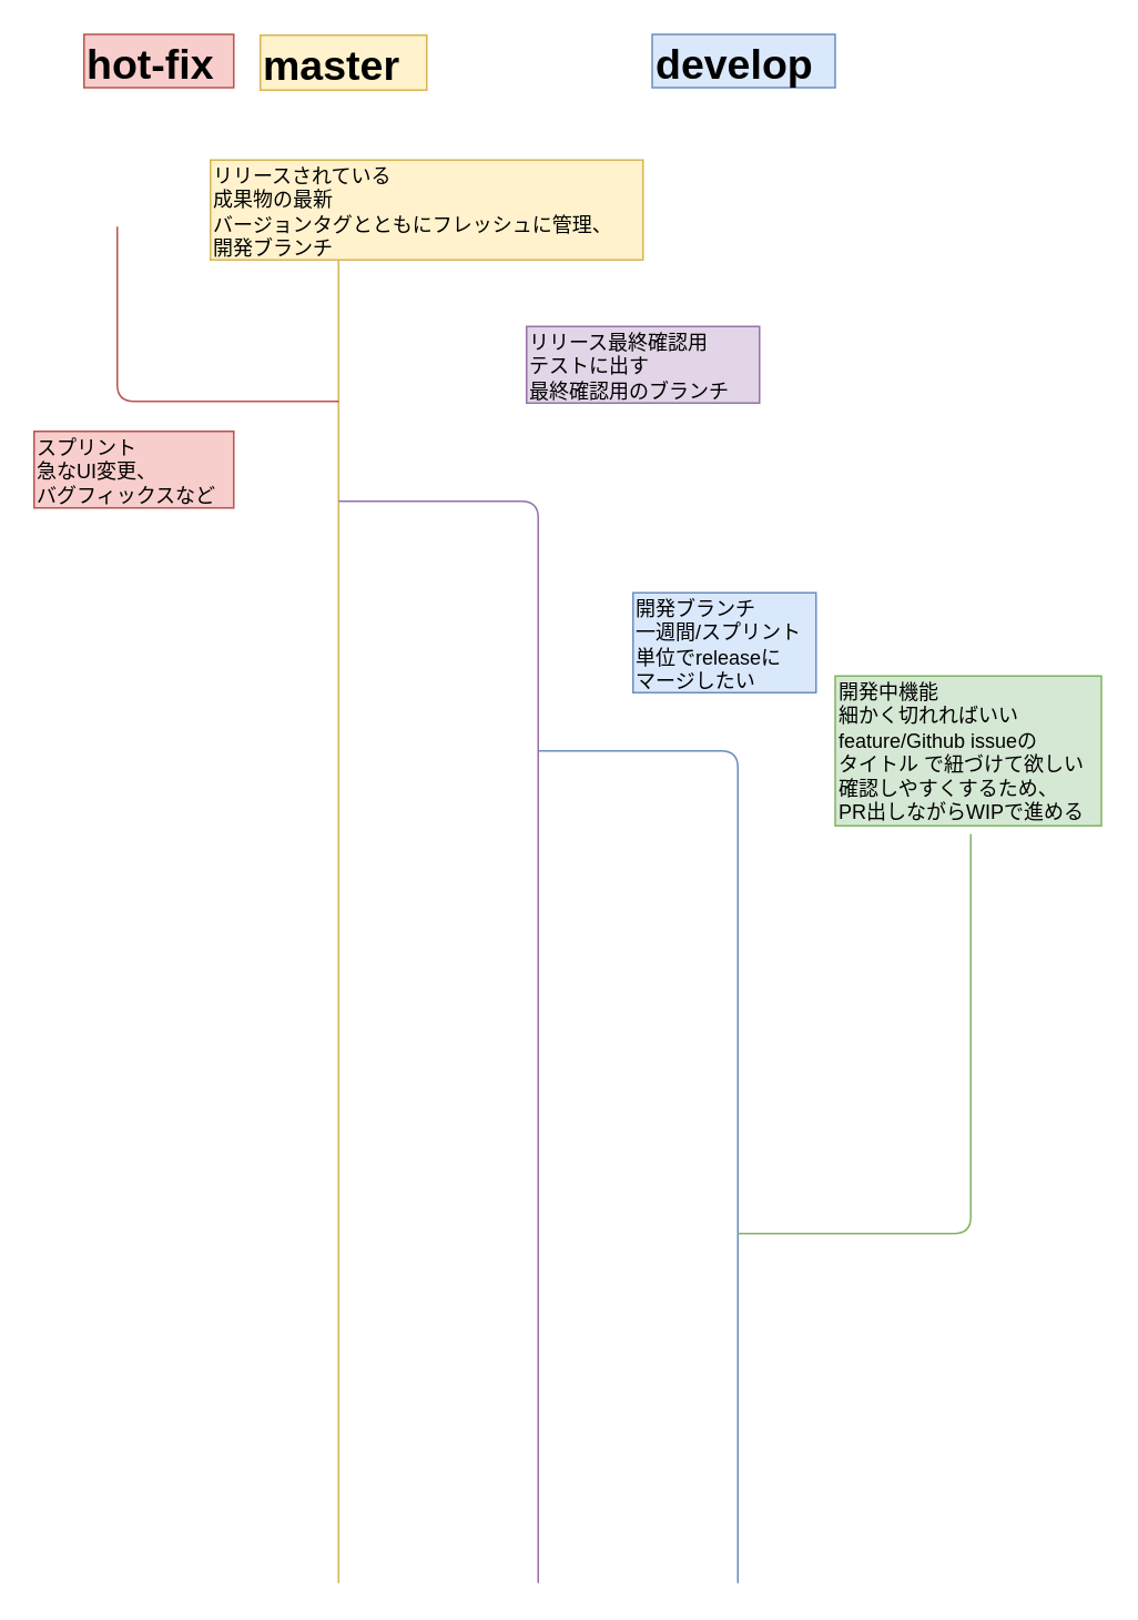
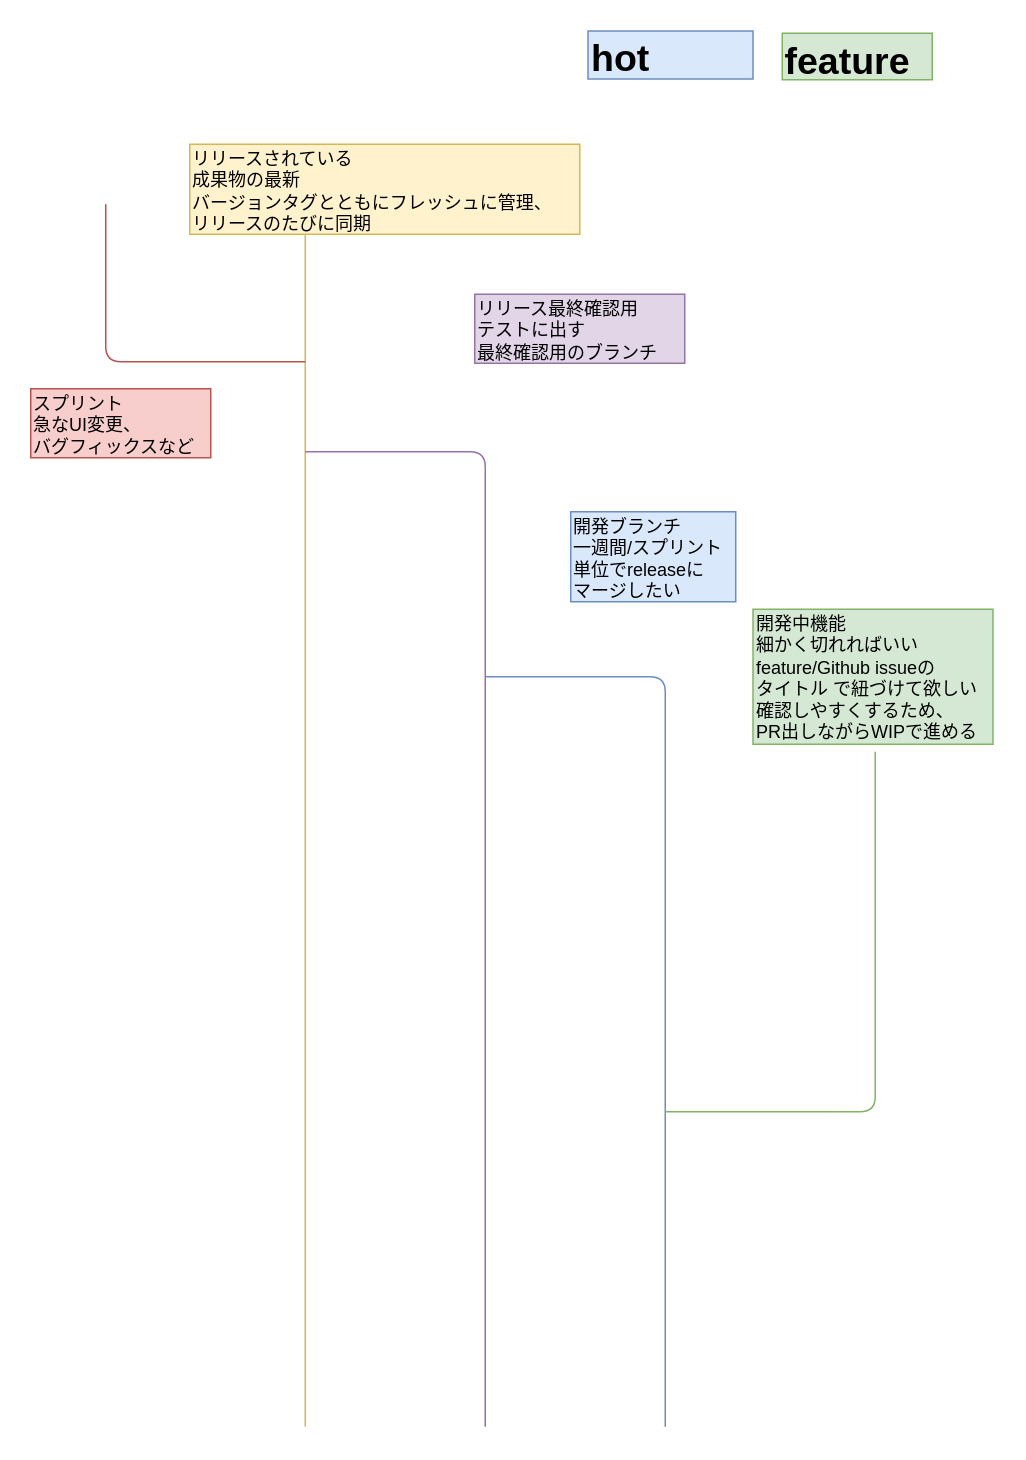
  <mxCell id="0" />
  <mxCell id="1" parent="0" />
  <mxCell id="2" value="" style="endArrow=none;html=1;fillColor=#dae8fc;strokeColor=#6c8ebf;" edge="1" parent="1"><mxGeometry width="50" height="50" relative="1" as="geometry"><mxPoint x="443" y="950.5" as="sourcePoint" /><mxPoint x="323" y="450.5" as="targetPoint" /><Array as="points"><mxPoint x="443" y="450.5" /></Array></mxGeometry></mxCell>
  <mxCell id="3" value="" style="endArrow=none;html=1;fillColor=#fff2cc;strokeColor=#d6b656;" edge="1" parent="1"><mxGeometry width="50" height="50" relative="1" as="geometry"><mxPoint x="203" y="950.5" as="sourcePoint" /><mxPoint x="203" y="140.5" as="targetPoint" /></mxGeometry></mxCell>
  <mxCell id="4" value="" style="endArrow=none;html=1;fillColor=#e1d5e7;strokeColor=#9673a6;" edge="1" parent="1"><mxGeometry width="50" height="50" relative="1" as="geometry"><mxPoint x="323" y="950.5" as="sourcePoint" /><mxPoint x="203" y="300.5" as="targetPoint" /><Array as="points"><mxPoint x="323" y="300.5" /></Array></mxGeometry></mxCell>
  <mxCell id="5" value="" style="endArrow=none;html=1;fillColor=#d5e8d4;strokeColor=#82b366;" edge="1" parent="1"><mxGeometry width="50" height="50" relative="1" as="geometry"><mxPoint x="443" y="740.5" as="sourcePoint" /><mxPoint x="583" y="500.5" as="targetPoint" /><Array as="points"><mxPoint x="583" y="740.5" /></Array></mxGeometry></mxCell>
  <mxCell id="6" value="" style="endArrow=none;html=1;fillColor=#f8cecc;strokeColor=#b85450;" edge="1" parent="1"><mxGeometry width="50" height="50" relative="1" as="geometry"><mxPoint x="203" y="240.5" as="sourcePoint" /><mxPoint x="70" y="135.5" as="targetPoint" /><Array as="points"><mxPoint x="70" y="240.5" /></Array></mxGeometry></mxCell>
- <mxCell id="7" value="&lt;font style=&quot;font-size: 25px&quot;&gt;&lt;b&gt;master&lt;/b&gt;&lt;/font&gt;" style="text;html=1;resizable=0;points=[];autosize=1;align=left;verticalAlign=top;spacingTop=-4;fillColor=#fff2cc;strokeColor=#d6b656;" vertex="1" parent="1"><mxGeometry x="156" y="20.5" width="100" height="33" as="geometry" /></mxCell>
- <mxCell id="8" value="&lt;span style=&quot;font-size: 25px&quot;&gt;&lt;b&gt;develop&lt;br&gt;&lt;/b&gt;&lt;/span&gt;" style="text;html=1;resizable=0;points=[];autosize=1;align=left;verticalAlign=top;spacingTop=-4;fillColor=#dae8fc;strokeColor=#6c8ebf;" vertex="1" parent="1"><mxGeometry x="391.5" y="20" width="110" height="32" as="geometry" /></mxCell>
- <mxCell id="10" value="&lt;span style=&quot;font-size: 25px&quot;&gt;&lt;b&gt;hot-fix&lt;br&gt;&lt;/b&gt;&lt;/span&gt;" style="text;html=1;resizable=0;points=[];autosize=1;align=left;verticalAlign=top;spacingTop=-4;fillColor=#f8cecc;strokeColor=#b85450;" vertex="1" parent="1"><mxGeometry x="50" y="20" width="90" height="32" as="geometry" /></mxCell>
+ <mxCell id="8" value="&lt;span style=&quot;font-size: 25px&quot;&gt;&lt;b&gt;hot&lt;br&gt;&lt;/b&gt;&lt;/span&gt;" style="text;html=1;resizable=0;points=[];autosize=1;align=left;verticalAlign=top;spacingTop=-4;fillColor=#dae8fc;strokeColor=#6c8ebf;" vertex="1" parent="1"><mxGeometry x="391.5" y="20" width="110" height="32" as="geometry" /></mxCell>
+ <mxCell id="9" value="&lt;span style=&quot;font-size: 25px&quot;&gt;&lt;b&gt;feature&lt;br&gt;&lt;/b&gt;&lt;/span&gt;" style="text;html=1;resizable=0;points=[];autosize=1;align=left;verticalAlign=top;spacingTop=-4;fillColor=#d5e8d4;strokeColor=#82b366;" vertex="1" parent="1"><mxGeometry x="521" y="21.5" width="100" height="31" as="geometry" /></mxCell>
  <mxCell id="11" value="開発中機能&lt;br&gt;細かく切れればいい&lt;br&gt;feature/Github issueの&lt;br&gt;タイトル で紐づけて欲しい&lt;br&gt;確認しやすくするため、&lt;br&gt;PR出しながらWIPで進める&lt;br&gt;" style="text;html=1;resizable=0;points=[];autosize=1;align=left;verticalAlign=top;spacingTop=-4;strokeColor=#82b366;fillColor=#d5e8d4;" vertex="1" parent="1"><mxGeometry x="501.5" y="405.5" width="160" height="90" as="geometry" /></mxCell>
- <mxCell id="12" value="開発ブランチ&lt;br&gt;一週間/スプリント&lt;br&gt;単位でreleaseに&lt;br&gt;マージしたい&lt;br&gt;" style="text;html=1;resizable=0;points=[];autosize=1;align=left;verticalAlign=top;spacingTop=-4;strokeColor=#6c8ebf;fillColor=#dae8fc;" vertex="1" parent="1"><mxGeometry x="380" y="355.5" width="110" height="60" as="geometry" /></mxCell>
+ <mxCell id="12" value="開発ブランチ&lt;br&gt;一週間/スプリント&lt;br&gt;単位でreleaseに&lt;br&gt;マージしたい&lt;br&gt;" style="text;html=1;resizable=0;points=[];autosize=1;align=left;verticalAlign=top;spacingTop=-4;strokeColor=#6c8ebf;fillColor=#dae8fc;" vertex="1" parent="1"><mxGeometry x="380" y="340.5" width="110" height="60" as="geometry" /></mxCell>
  <mxCell id="13" value="リリース最終確認用&lt;br&gt;テストに出す&lt;br&gt;最終確認用のブランチ&lt;br&gt;" style="text;html=1;resizable=0;points=[];autosize=1;align=left;verticalAlign=top;spacingTop=-4;strokeColor=#9673a6;fillColor=#e1d5e7;" vertex="1" parent="1"><mxGeometry x="316" y="195.5" width="140" height="46" as="geometry" /></mxCell>
- <mxCell id="14" value="リリースされている&lt;br&gt;成果物の最新&lt;br&gt;バージョンタグとともにフレッシュに管理、&lt;br&gt;開発ブランチ&lt;br&gt;" style="text;html=1;resizable=0;points=[];autosize=1;align=left;verticalAlign=top;spacingTop=-4;strokeColor=#d6b656;fillColor=#fff2cc;" vertex="1" parent="1"><mxGeometry x="126" y="95.5" width="260" height="60" as="geometry" /></mxCell>
+ <mxCell id="14" value="リリースされている&lt;br&gt;成果物の最新&lt;br&gt;バージョンタグとともにフレッシュに管理、&lt;br&gt;リリースのたびに同期&lt;br&gt;" style="text;html=1;resizable=0;points=[];autosize=1;align=left;verticalAlign=top;spacingTop=-4;strokeColor=#d6b656;fillColor=#fff2cc;" vertex="1" parent="1"><mxGeometry x="126" y="95.5" width="260" height="60" as="geometry" /></mxCell>
  <mxCell id="15" value="スプリント&lt;br&gt;急なUI変更、&lt;br&gt;バグフィックスなど" style="text;html=1;resizable=0;points=[];autosize=1;align=left;verticalAlign=top;spacingTop=-4;strokeColor=#b85450;fillColor=#f8cecc;" vertex="1" parent="1"><mxGeometry x="20" y="258.5" width="120" height="46" as="geometry" /></mxCell>
